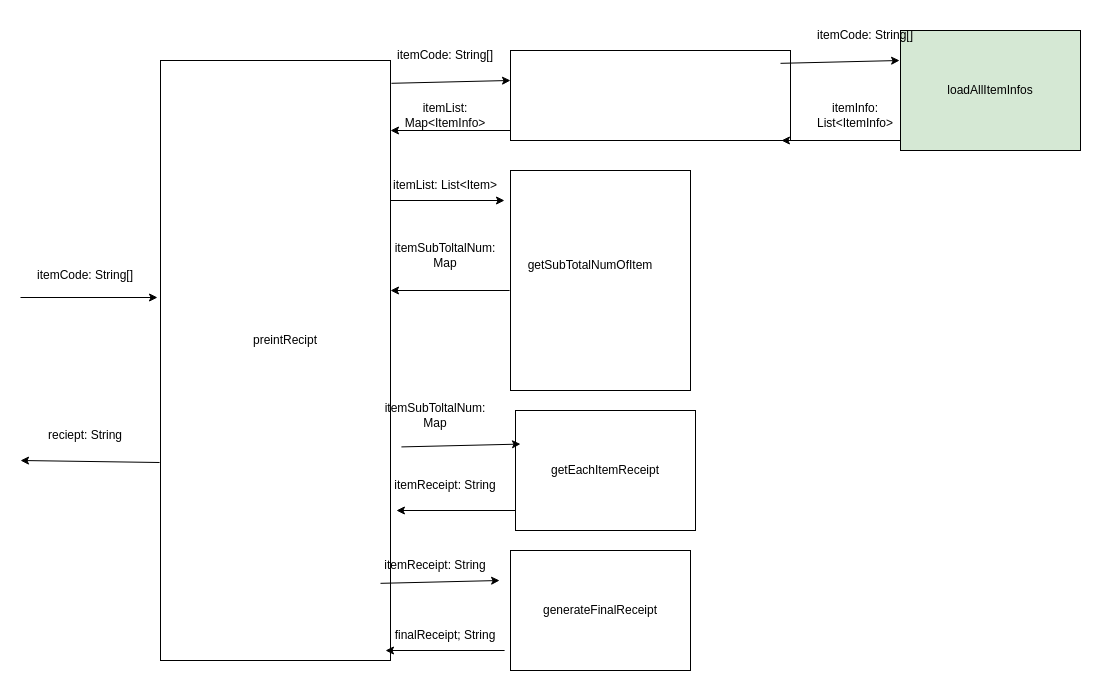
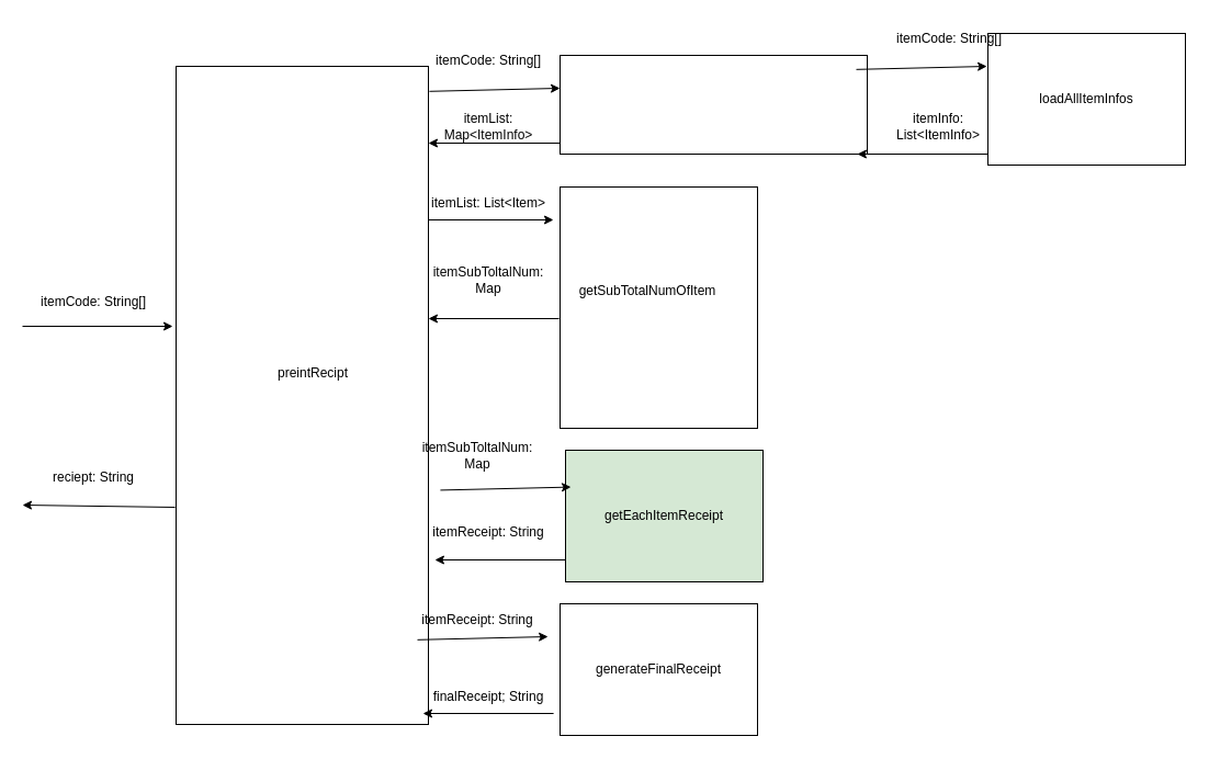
  <mxCell id="0" />
  <mxCell id="1" parent="0" />
  <mxCell id="2" value="" style="rounded=0;whiteSpace=wrap;html=1;" vertex="1" parent="1"><mxGeometry x="160" y="60" width="230" height="600" as="geometry" /></mxCell>
  <mxCell id="3" value="" style="rounded=0;whiteSpace=wrap;html=1;" vertex="1" parent="1"><mxGeometry x="510" y="50" width="280" height="90" as="geometry" /></mxCell>
  <mxCell id="4" value="" style="rounded=0;whiteSpace=wrap;html=1;" vertex="1" parent="1"><mxGeometry x="510" y="170" width="180" height="220" as="geometry" /></mxCell>
  <mxCell id="5" value="" style="endArrow=classic;html=1;entryX=-0.013;entryY=0.395;entryDx=0;entryDy=0;entryPerimeter=0;" edge="1" parent="1" target="2"><mxGeometry width="50" height="50" relative="1" as="geometry"><mxPoint y="297" as="sourcePoint" x="20" /><mxPoint x="90" y="250" as="targetPoint" /></mxGeometry></mxCell>
  <mxCell id="6" value="itemCode: String[]" style="text;html=1;strokeColor=none;fillColor=none;align=center;verticalAlign=middle;whiteSpace=wrap;rounded=0;" vertex="1" parent="1"><mxGeometry x="30" y="260" width="110" height="30" as="geometry" /></mxCell>
  <mxCell id="7" value="preintRecipt" style="text;html=1;strokeColor=none;fillColor=none;align=center;verticalAlign=middle;whiteSpace=wrap;rounded=0;" vertex="1" parent="1"><mxGeometry x="200" y="265" width="170" height="150" as="geometry" /></mxCell>
  <mxCell id="8" value="" style="endArrow=classic;html=1;entryX=0;entryY=0.333;entryDx=0;entryDy=0;entryPerimeter=0;exitX=1.004;exitY=0.038;exitDx=0;exitDy=0;exitPerimeter=0;" edge="1" parent="1" source="2" target="3"><mxGeometry width="50" height="50" relative="1" as="geometry"><mxPoint x="390" y="100" as="sourcePoint" /><mxPoint x="500" y="100" as="targetPoint" /></mxGeometry></mxCell>
  <mxCell id="9" value="itemCode: String[]" style="text;html=1;strokeColor=none;fillColor=none;align=center;verticalAlign=middle;whiteSpace=wrap;rounded=0;" vertex="1" parent="1"><mxGeometry x="390" y="40" width="110" height="30" as="geometry" /></mxCell>
  <mxCell id="10" value="" style="endArrow=classic;html=1;exitX=-0.004;exitY=0.67;exitDx=0;exitDy=0;exitPerimeter=0;" edge="1" parent="1" source="2"><mxGeometry width="50" height="50" relative="1" as="geometry"><mxPoint x="150" y="460" as="sourcePoint" /><mxPoint y="460" as="targetPoint" x="20" /></mxGeometry></mxCell>
  <mxCell id="11" value="reciept: String" style="text;html=1;strokeColor=none;fillColor=none;align=center;verticalAlign=middle;whiteSpace=wrap;rounded=0;" vertex="1" parent="1"><mxGeometry x="30" y="420" width="110" height="30" as="geometry" /></mxCell>
  <mxCell id="12" value="" style="endArrow=classic;html=1;" edge="1" parent="1"><mxGeometry width="50" height="50" relative="1" as="geometry"><mxPoint x="510" y="130" as="sourcePoint" /><mxPoint x="390" y="130" as="targetPoint" /></mxGeometry></mxCell>
  <mxCell id="13" value="itemList: Map&amp;lt;ItemInfo&amp;gt;" style="text;html=1;strokeColor=none;fillColor=none;align=center;verticalAlign=middle;whiteSpace=wrap;rounded=0;" vertex="1" parent="1"><mxGeometry x="390" y="100" width="110" height="30" as="geometry" /></mxCell>
  <mxCell id="14" value="" style="endArrow=classic;html=1;" edge="1" parent="1"><mxGeometry width="50" height="50" relative="1" as="geometry"><mxPoint x="390" y="200" as="sourcePoint" /><mxPoint x="504" y="200" as="targetPoint" /></mxGeometry></mxCell>
  <mxCell id="15" value="itemList: List&amp;lt;Item&amp;gt;" style="text;html=1;strokeColor=none;fillColor=none;align=center;verticalAlign=middle;whiteSpace=wrap;rounded=0;" vertex="1" parent="1"><mxGeometry x="390" y="170" width="110" height="30" as="geometry" /></mxCell>
  <mxCell id="16" value="getSubTotalNumOfItem" style="text;html=1;strokeColor=none;fillColor=none;align=center;verticalAlign=middle;whiteSpace=wrap;rounded=0;" vertex="1" parent="1"><mxGeometry x="515" y="215" width="150" height="100" as="geometry" /></mxCell>
- <mxCell id="17" value="loadAllItemInfos" style="rounded=0;whiteSpace=wrap;html=1;fillColor=#d5e8d4;" vertex="1" parent="1"><mxGeometry x="900" y="30" width="180" height="120" as="geometry" /></mxCell>
+ <mxCell id="17" value="loadAllItemInfos" style="rounded=0;whiteSpace=wrap;html=1;" vertex="1" parent="1"><mxGeometry x="900" y="30" width="180" height="120" as="geometry" /></mxCell>
  <mxCell id="18" value="" style="endArrow=classic;html=1;entryX=0;entryY=0.333;entryDx=0;entryDy=0;entryPerimeter=0;exitX=1.004;exitY=0.038;exitDx=0;exitDy=0;exitPerimeter=0;" edge="1" parent="1"><mxGeometry width="50" height="50" relative="1" as="geometry"><mxPoint x="780" y="62.83" as="sourcePoint" /><mxPoint x="899.08" y="60" as="targetPoint" /></mxGeometry></mxCell>
  <mxCell id="19" value="itemCode: String[]" style="text;html=1;strokeColor=none;fillColor=none;align=center;verticalAlign=middle;whiteSpace=wrap;rounded=0;" vertex="1" parent="1"><mxGeometry x="810" y="20" width="110" height="30" as="geometry" /></mxCell>
  <mxCell id="20" value="" style="endArrow=classic;html=1;" edge="1" parent="1"><mxGeometry width="50" height="50" relative="1" as="geometry"><mxPoint x="900" y="140" as="sourcePoint" /><mxPoint x="780.92" y="140" as="targetPoint" /></mxGeometry></mxCell>
  <mxCell id="21" value="itemInfo: List&amp;lt;ItemInfo&amp;gt;" style="text;html=1;strokeColor=none;fillColor=none;align=center;verticalAlign=middle;whiteSpace=wrap;rounded=0;" vertex="1" parent="1"><mxGeometry x="800" y="100" width="110" height="30" as="geometry" /></mxCell>
  <mxCell id="22" value="itemSubToltalNum: Map" style="text;html=1;strokeColor=none;fillColor=none;align=center;verticalAlign=middle;whiteSpace=wrap;rounded=0;" vertex="1" parent="1"><mxGeometry x="390" y="240" width="110" height="30" as="geometry" /></mxCell>
  <mxCell id="23" value="" style="endArrow=classic;html=1;" edge="1" parent="1"><mxGeometry width="50" height="50" relative="1" as="geometry"><mxPoint x="509.08" y="290" as="sourcePoint" /><mxPoint x="390" y="290" as="targetPoint" /></mxGeometry></mxCell>
- <mxCell id="24" value="getEachItemReceipt" style="rounded=0;whiteSpace=wrap;html=1;" vertex="1" parent="1"><mxGeometry x="515" y="410" width="180" height="120" as="geometry" /></mxCell>
+ <mxCell id="24" value="getEachItemReceipt" style="rounded=0;whiteSpace=wrap;html=1;fillColor=#d5e8d4;" vertex="1" parent="1"><mxGeometry x="515" y="410" width="180" height="120" as="geometry" /></mxCell>
  <mxCell id="25" value="" style="endArrow=classic;html=1;entryX=0;entryY=0.333;entryDx=0;entryDy=0;entryPerimeter=0;exitX=1.004;exitY=0.038;exitDx=0;exitDy=0;exitPerimeter=0;" edge="1" parent="1"><mxGeometry width="50" height="50" relative="1" as="geometry"><mxPoint x="380" y="582.83" as="sourcePoint" /><mxPoint x="499.08" y="580" as="targetPoint" /></mxGeometry></mxCell>
  <mxCell id="26" value="itemSubToltalNum: Map" style="text;html=1;strokeColor=none;fillColor=none;align=center;verticalAlign=middle;whiteSpace=wrap;rounded=0;" vertex="1" parent="1"><mxGeometry x="380" y="400" width="110" height="30" as="geometry" /></mxCell>
  <mxCell id="27" value="" style="endArrow=classic;html=1;" edge="1" parent="1"><mxGeometry width="50" height="50" relative="1" as="geometry"><mxPoint x="515" y="510" as="sourcePoint" /><mxPoint x="395.92" y="510" as="targetPoint" /></mxGeometry></mxCell>
  <mxCell id="28" value="itemReceipt: String" style="text;html=1;strokeColor=none;fillColor=none;align=center;verticalAlign=middle;whiteSpace=wrap;rounded=0;" vertex="1" parent="1"><mxGeometry x="390" y="470" width="110" height="30" as="geometry" /></mxCell>
  <mxCell id="29" value="generateFinalReceipt" style="rounded=0;whiteSpace=wrap;html=1;" vertex="1" parent="1"><mxGeometry x="510" y="550" width="180" height="120" as="geometry" /></mxCell>
  <mxCell id="30" value="" style="endArrow=classic;html=1;entryX=0;entryY=0.333;entryDx=0;entryDy=0;entryPerimeter=0;exitX=1.004;exitY=0.038;exitDx=0;exitDy=0;exitPerimeter=0;" edge="1" parent="1"><mxGeometry width="50" height="50" relative="1" as="geometry"><mxPoint x="400.92" y="446.42" as="sourcePoint" /><mxPoint x="520" y="443.59" as="targetPoint" /></mxGeometry></mxCell>
  <mxCell id="31" value="itemReceipt: String" style="text;html=1;strokeColor=none;fillColor=none;align=center;verticalAlign=middle;whiteSpace=wrap;rounded=0;" vertex="1" parent="1"><mxGeometry x="380" y="550" width="110" height="30" as="geometry" /></mxCell>
  <mxCell id="32" value="" style="endArrow=classic;html=1;" edge="1" parent="1"><mxGeometry width="50" height="50" relative="1" as="geometry"><mxPoint x="504.08" y="650" as="sourcePoint" /><mxPoint x="385" y="650" as="targetPoint" /></mxGeometry></mxCell>
  <mxCell id="33" value="finalReceipt; String" style="text;html=1;strokeColor=none;fillColor=none;align=center;verticalAlign=middle;whiteSpace=wrap;rounded=0;" vertex="1" parent="1"><mxGeometry x="390" y="620" width="110" height="30" as="geometry" /></mxCell>
